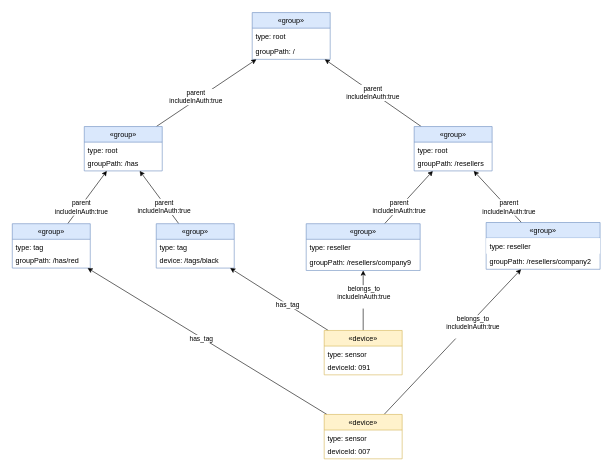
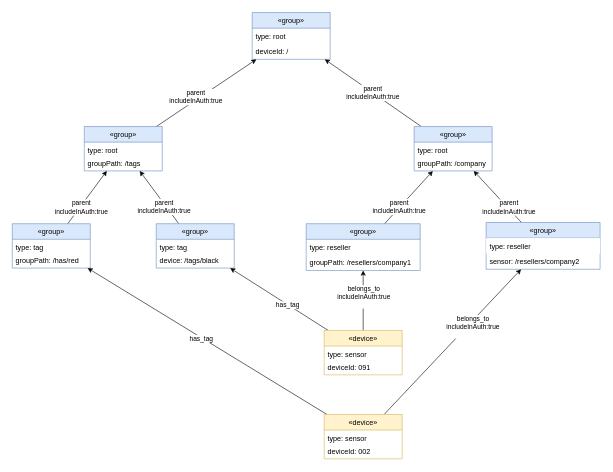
  <mxCell id="0" />
  <mxCell id="1" parent="0" />
  <mxCell id="2" value="«group»" style="swimlane;fontStyle=0;childLayout=stackLayout;horizontal=1;startSize=26;fillColor=#dae8fc;horizontalStack=0;resizeParent=1;resizeParentMax=0;resizeLast=0;collapsible=1;marginBottom=0;strokeColor=#6c8ebf;" vertex="1" parent="1"><mxGeometry x="420" y="20" width="130" height="78" as="geometry"><mxRectangle x="240" y="40" width="90" height="26" as="alternateBounds" /></mxGeometry></mxCell>
  <mxCell id="3" value="type: root" style="text;strokeColor=none;fillColor=none;align=left;verticalAlign=top;spacingLeft=4;spacingRight=4;overflow=hidden;rotatable=0;points=[[0,0.5],[1,0.5]];portConstraint=eastwest;" vertex="1" parent="2"><mxGeometry y="26" width="130" height="26" as="geometry" /></mxCell>
- <mxCell id="4" value="groupPath: /" style="text;strokeColor=none;fillColor=none;align=left;verticalAlign=top;spacingLeft=4;spacingRight=4;overflow=hidden;rotatable=0;points=[[0,0.5],[1,0.5]];portConstraint=eastwest;" vertex="1" parent="2"><mxGeometry y="52" width="130" height="26" as="geometry" /></mxCell>
+ <mxCell id="4" value="deviceId: /" style="text;strokeColor=none;fillColor=none;align=left;verticalAlign=top;spacingLeft=4;spacingRight=4;overflow=hidden;rotatable=0;points=[[0,0.5],[1,0.5]];portConstraint=eastwest;" vertex="1" parent="2"><mxGeometry y="52" width="130" height="26" as="geometry" /></mxCell>
  <mxCell id="5" style="rounded=0;orthogonalLoop=1;jettySize=auto;html=1;" edge="1" parent="1" source="7" target="11"><mxGeometry relative="1" as="geometry" /></mxCell>
  <mxCell id="6" value="parent&lt;br&gt;includeInAuth:true" style="edgeLabel;html=1;align=center;verticalAlign=middle;resizable=0;points=[];" vertex="1" connectable="0" parent="5"><mxGeometry x="-0.387" y="2" relative="1" as="geometry"><mxPoint as="offset" /></mxGeometry></mxCell>
  <mxCell id="7" value="«group»" style="swimlane;fontStyle=0;childLayout=stackLayout;horizontal=1;startSize=26;fillColor=#dae8fc;horizontalStack=0;resizeParent=1;resizeParentMax=0;resizeLast=0;collapsible=1;marginBottom=0;strokeColor=#6c8ebf;" vertex="1" parent="1"><mxGeometry x="510" y="372" width="190" height="78" as="geometry"><mxRectangle x="240" y="40" width="90" height="26" as="alternateBounds" /></mxGeometry></mxCell>
  <mxCell id="8" value="type: reseller" style="text;strokeColor=none;fillColor=none;align=left;verticalAlign=top;spacingLeft=4;spacingRight=4;overflow=hidden;rotatable=0;points=[[0,0.5],[1,0.5]];portConstraint=eastwest;" vertex="1" parent="7"><mxGeometry y="26" width="190" height="26" as="geometry" /></mxCell>
- <mxCell id="9" value="groupPath: /resellers/company9" style="text;strokeColor=none;fillColor=none;align=left;verticalAlign=top;spacingLeft=4;spacingRight=4;overflow=hidden;rotatable=0;points=[[0,0.5],[1,0.5]];portConstraint=eastwest;" vertex="1" parent="7"><mxGeometry y="52" width="190" height="26" as="geometry" /></mxCell>
+ <mxCell id="9" value="groupPath: /resellers/company1" style="text;strokeColor=none;fillColor=none;align=left;verticalAlign=top;spacingLeft=4;spacingRight=4;overflow=hidden;rotatable=0;points=[[0,0.5],[1,0.5]];portConstraint=eastwest;" vertex="1" parent="7"><mxGeometry y="52" width="190" height="26" as="geometry" /></mxCell>
  <mxCell id="10" value="parent&lt;br&gt;includeInAuth:true" style="rounded=0;orthogonalLoop=1;jettySize=auto;html=1;" edge="1" parent="1" source="11" target="2"><mxGeometry relative="1" as="geometry" /></mxCell>
  <mxCell id="11" value="«group»" style="swimlane;fontStyle=0;childLayout=stackLayout;horizontal=1;startSize=26;fillColor=#dae8fc;horizontalStack=0;resizeParent=1;resizeParentMax=0;resizeLast=0;collapsible=1;marginBottom=0;strokeColor=#6c8ebf;" vertex="1" parent="1"><mxGeometry x="690" y="210" width="130" height="74" as="geometry"><mxRectangle x="240" y="40" width="90" height="26" as="alternateBounds" /></mxGeometry></mxCell>
  <mxCell id="12" value="type: root" style="text;strokeColor=none;fillColor=none;align=left;verticalAlign=top;spacingLeft=4;spacingRight=4;overflow=hidden;rotatable=0;points=[[0,0.5],[1,0.5]];portConstraint=eastwest;" vertex="1" parent="11"><mxGeometry y="26" width="130" height="22" as="geometry" /></mxCell>
- <mxCell id="13" value="groupPath: /resellers" style="text;strokeColor=none;fillColor=none;align=left;verticalAlign=top;spacingLeft=4;spacingRight=4;overflow=hidden;rotatable=0;points=[[0,0.5],[1,0.5]];portConstraint=eastwest;" vertex="1" parent="11"><mxGeometry y="48" width="130" height="26" as="geometry" /></mxCell>
+ <mxCell id="13" value="groupPath: /company" style="text;strokeColor=none;fillColor=none;align=left;verticalAlign=top;spacingLeft=4;spacingRight=4;overflow=hidden;rotatable=0;points=[[0,0.5],[1,0.5]];portConstraint=eastwest;" vertex="1" parent="11"><mxGeometry y="48" width="130" height="26" as="geometry" /></mxCell>
  <mxCell id="14" style="rounded=0;orthogonalLoop=1;jettySize=auto;html=1;" edge="1" parent="1" source="16" target="11"><mxGeometry relative="1" as="geometry" /></mxCell>
  <mxCell id="15" value="parent&lt;br&gt;includeInAuth:true" style="edgeLabel;html=1;align=center;verticalAlign=middle;resizable=0;points=[];" vertex="1" connectable="0" parent="14"><mxGeometry x="-0.432" y="-2" relative="1" as="geometry"><mxPoint as="offset" /></mxGeometry></mxCell>
  <mxCell id="16" value="«group»" style="swimlane;fontStyle=0;childLayout=stackLayout;horizontal=1;startSize=26;fillColor=#dae8fc;horizontalStack=0;resizeParent=1;resizeParentMax=0;resizeLast=0;collapsible=1;marginBottom=0;strokeColor=#6c8ebf;" vertex="1" parent="1"><mxGeometry x="810" y="370" width="190" height="78" as="geometry"><mxRectangle x="240" y="40" width="90" height="26" as="alternateBounds" /></mxGeometry></mxCell>
  <mxCell id="17" value="type: reseller" style="text;strokeColor=none;fillColor=default;align=left;verticalAlign=top;spacingLeft=4;spacingRight=4;overflow=hidden;rotatable=0;points=[[0,0.5],[1,0.5]];portConstraint=eastwest;" vertex="1" parent="16"><mxGeometry y="26" width="190" height="26" as="geometry" /></mxCell>
- <mxCell id="18" value="groupPath: /resellers/company2" style="text;strokeColor=none;fillColor=none;align=left;verticalAlign=top;spacingLeft=4;spacingRight=4;overflow=hidden;rotatable=0;points=[[0,0.5],[1,0.5]];portConstraint=eastwest;" vertex="1" parent="16"><mxGeometry y="52" width="190" height="26" as="geometry" /></mxCell>
+ <mxCell id="18" value="sensor: /resellers/company2" style="text;strokeColor=none;fillColor=none;align=left;verticalAlign=top;spacingLeft=4;spacingRight=4;overflow=hidden;rotatable=0;points=[[0,0.5],[1,0.5]];portConstraint=eastwest;" vertex="1" parent="16"><mxGeometry y="52" width="190" height="26" as="geometry" /></mxCell>
  <mxCell id="19" style="rounded=0;orthogonalLoop=1;jettySize=auto;html=1;" edge="1" parent="1" source="21" target="2"><mxGeometry relative="1" as="geometry" /></mxCell>
  <mxCell id="20" value="parent&lt;br&gt;includeInAuth:true" style="edgeLabel;html=1;align=center;verticalAlign=middle;resizable=0;points=[];" vertex="1" connectable="0" parent="19"><mxGeometry x="-0.62" y="3" relative="1" as="geometry"><mxPoint x="36" y="-26" as="offset" /></mxGeometry></mxCell>
  <mxCell id="21" value="«group»" style="swimlane;fontStyle=0;childLayout=stackLayout;horizontal=1;startSize=26;fillColor=#dae8fc;horizontalStack=0;resizeParent=1;resizeParentMax=0;resizeLast=0;collapsible=1;marginBottom=0;strokeColor=#6c8ebf;" vertex="1" parent="1"><mxGeometry x="140" y="210" width="130" height="74" as="geometry"><mxRectangle x="240" y="40" width="90" height="26" as="alternateBounds" /></mxGeometry></mxCell>
  <mxCell id="22" value="type: root" style="text;strokeColor=none;fillColor=none;align=left;verticalAlign=top;spacingLeft=4;spacingRight=4;overflow=hidden;rotatable=0;points=[[0,0.5],[1,0.5]];portConstraint=eastwest;" vertex="1" parent="21"><mxGeometry y="26" width="130" height="22" as="geometry" /></mxCell>
- <mxCell id="23" value="groupPath: /has" style="text;strokeColor=none;fillColor=none;align=left;verticalAlign=top;spacingLeft=4;spacingRight=4;overflow=hidden;rotatable=0;points=[[0,0.5],[1,0.5]];portConstraint=eastwest;" vertex="1" parent="21"><mxGeometry y="48" width="130" height="26" as="geometry" /></mxCell>
+ <mxCell id="23" value="groupPath: /tags" style="text;strokeColor=none;fillColor=none;align=left;verticalAlign=top;spacingLeft=4;spacingRight=4;overflow=hidden;rotatable=0;points=[[0,0.5],[1,0.5]];portConstraint=eastwest;" vertex="1" parent="21"><mxGeometry y="48" width="130" height="26" as="geometry" /></mxCell>
  <mxCell id="24" style="rounded=0;orthogonalLoop=1;jettySize=auto;html=1;" edge="1" parent="1" source="26" target="21"><mxGeometry relative="1" as="geometry" /></mxCell>
  <mxCell id="25" value="parent&lt;br&gt;includeInAuth:true" style="edgeLabel;html=1;align=center;verticalAlign=middle;resizable=0;points=[];" vertex="1" connectable="0" parent="24"><mxGeometry x="-0.369" y="-1" relative="1" as="geometry"><mxPoint as="offset" /></mxGeometry></mxCell>
  <mxCell id="26" value="«group»" style="swimlane;fontStyle=0;childLayout=stackLayout;horizontal=1;startSize=26;fillColor=#dae8fc;horizontalStack=0;resizeParent=1;resizeParentMax=0;resizeLast=0;collapsible=1;marginBottom=0;strokeColor=#6c8ebf;" vertex="1" parent="1"><mxGeometry x="20" y="372" width="130" height="74" as="geometry"><mxRectangle x="240" y="40" width="90" height="26" as="alternateBounds" /></mxGeometry></mxCell>
  <mxCell id="27" value="type: tag" style="text;strokeColor=none;fillColor=none;align=left;verticalAlign=top;spacingLeft=4;spacingRight=4;overflow=hidden;rotatable=0;points=[[0,0.5],[1,0.5]];portConstraint=eastwest;" vertex="1" parent="26"><mxGeometry y="26" width="130" height="22" as="geometry" /></mxCell>
  <mxCell id="28" value="groupPath: /has/red" style="text;strokeColor=none;fillColor=none;align=left;verticalAlign=top;spacingLeft=4;spacingRight=4;overflow=hidden;rotatable=0;points=[[0,0.5],[1,0.5]];portConstraint=eastwest;" vertex="1" parent="26"><mxGeometry y="48" width="130" height="26" as="geometry" /></mxCell>
  <mxCell id="29" style="rounded=0;orthogonalLoop=1;jettySize=auto;html=1;" edge="1" parent="1" source="31" target="21"><mxGeometry relative="1" as="geometry" /></mxCell>
  <mxCell id="30" value="parent&lt;br&gt;includeInAuth:true" style="edgeLabel;html=1;align=center;verticalAlign=middle;resizable=0;points=[];" vertex="1" connectable="0" parent="29"><mxGeometry x="-0.304" y="3" relative="1" as="geometry"><mxPoint as="offset" /></mxGeometry></mxCell>
  <mxCell id="31" value="«group»" style="swimlane;fontStyle=0;childLayout=stackLayout;horizontal=1;startSize=26;fillColor=#dae8fc;horizontalStack=0;resizeParent=1;resizeParentMax=0;resizeLast=0;collapsible=1;marginBottom=0;strokeColor=#6c8ebf;" vertex="1" parent="1"><mxGeometry x="260" y="372" width="130" height="74" as="geometry"><mxRectangle x="240" y="40" width="90" height="26" as="alternateBounds" /></mxGeometry></mxCell>
  <mxCell id="32" value="type: tag" style="text;strokeColor=none;fillColor=none;align=left;verticalAlign=top;spacingLeft=4;spacingRight=4;overflow=hidden;rotatable=0;points=[[0,0.5],[1,0.5]];portConstraint=eastwest;" vertex="1" parent="31"><mxGeometry y="26" width="130" height="22" as="geometry" /></mxCell>
  <mxCell id="33" value="device: /tags/black" style="text;strokeColor=none;fillColor=none;align=left;verticalAlign=top;spacingLeft=4;spacingRight=4;overflow=hidden;rotatable=0;points=[[0,0.5],[1,0.5]];portConstraint=eastwest;" vertex="1" parent="31"><mxGeometry y="48" width="130" height="26" as="geometry" /></mxCell>
  <mxCell id="34" style="edgeStyle=none;rounded=0;orthogonalLoop=1;jettySize=auto;html=1;" edge="1" parent="1" source="38" target="7"><mxGeometry relative="1" as="geometry" /></mxCell>
  <mxCell id="35" value="belongs_to&lt;br&gt;includeInAuth:true&lt;br&gt;&lt;span style=&quot;color: rgba(0 , 0 , 0 , 0) ; font-family: monospace ; font-size: 0px ; background-color: rgb(248 , 249 , 250)&quot;&gt;%3CmxGraphModel%3E%3Croot%3E%3CmxCell%20id%3D%220%22%2F%3E%3CmxCell%20id%3D%221%22%20parent%3D%220%22%2F%3E%3CmxCell%20id%3D%222%22%20value%3D%22%C2%ABdevice%C2%BB%22%20style%3D%22swimlane%3BfontStyle%3D0%3BchildLayout%3DstackLayout%3Bhorizontal%3D1%3BstartSize%3D26%3BfillColor%3Dnone%3BhorizontalStack%3D0%3BresizeParent%3D1%3BresizeParentMax%3D0%3BresizeLast%3D0%3Bcollapsible%3D1%3BmarginBottom%3D0%3B%22%20vertex%3D%221%22%20parent%3D%221%22%3E%3CmxGeometry%20y%3D%22520%22%20width%3D%22130%22%20height%3D%2274%22%20as%3D%22geometry%22%3E%3CmxRectangle%20x%3D%22240%22%20y%3D%2240%22%20width%3D%2290%22%20height%3D%2226%22%20as%3D%22alternateBounds%22%2F%3E%3C%2FmxGeometry%3E%3C%2FmxCell%3E%3CmxCell%20id%3D%223%22%20value%3D%22type%3A%20sensor%22%20style%3D%22text%3BstrokeColor%3Dnone%3BfillColor%3Dnone%3Balign%3Dleft%3BverticalAlign%3Dtop%3BspacingLeft%3D4%3BspacingRight%3D4%3Boverflow%3Dhidden%3Brotatable%3D0%3Bpoints%3D%5B%5B0%2C0.5%5D%2C%5B1%2C0.5%5D%5D%3BportConstraint%3Deastwest%3B%22%20vertex%3D%221%22%20parent%3D%222%22%3E%3CmxGeometry%20y%3D%2226%22%20width%3D%22130%22%20height%3D%2222%22%20as%3D%22geometry%22%2F%3E%3C%2FmxCell%3E%3CmxCell%20id%3D%224%22%20value%3D%22deviceId%3A%20001%22%20style%3D%22text%3BstrokeColor%3Dnone%3BfillColor%3Dnone%3Balign%3Dleft%3BverticalAlign%3Dtop%3BspacingLeft%3D4%3BspacingRight%3D4%3Boverflow%3Dhidden%3Brotatable%3D0%3Bpoints%3D%5B%5B0%2C0.5%5D%2C%5B1%2C0.5%5D%5D%3BportConstraint%3Deastwest%3B%22%20vertex%3D%221%22%20parent%3D%222%22%3E%3CmxGeometry%20y%3D%2248%22%20width%3D%22130%22%20height%3D%2226%22%20as%3D%22geometry%22%2F%3E%3C%2FmxCell%3E%3C%2Froot%3E%3C%2FmxGraphModel%3&lt;/span&gt;" style="edgeLabel;html=1;align=center;verticalAlign=middle;resizable=0;points=[];" vertex="1" connectable="0" parent="34"><mxGeometry x="0.283" relative="1" as="geometry"><mxPoint y="7" as="offset" /></mxGeometry></mxCell>
  <mxCell id="36" style="edgeStyle=none;rounded=0;orthogonalLoop=1;jettySize=auto;html=1;" edge="1" parent="1" source="38" target="31"><mxGeometry relative="1" as="geometry" /></mxCell>
  <mxCell id="37" value="has_tag" style="edgeLabel;html=1;align=center;verticalAlign=middle;resizable=0;points=[];" vertex="1" connectable="0" parent="36"><mxGeometry x="-0.177" y="1" relative="1" as="geometry"><mxPoint as="offset" /></mxGeometry></mxCell>
  <mxCell id="38" value="«device»" style="swimlane;fontStyle=0;childLayout=stackLayout;horizontal=1;startSize=26;fillColor=#fff2cc;horizontalStack=0;resizeParent=1;resizeParentMax=0;resizeLast=0;collapsible=1;marginBottom=0;strokeColor=#d6b656;" vertex="1" parent="1"><mxGeometry x="540" y="550" width="130" height="74" as="geometry"><mxRectangle x="240" y="40" width="90" height="26" as="alternateBounds" /></mxGeometry></mxCell>
  <mxCell id="39" value="type: sensor" style="text;strokeColor=none;fillColor=none;align=left;verticalAlign=top;spacingLeft=4;spacingRight=4;overflow=hidden;rotatable=0;points=[[0,0.5],[1,0.5]];portConstraint=eastwest;" vertex="1" parent="38"><mxGeometry y="26" width="130" height="22" as="geometry" /></mxCell>
  <mxCell id="40" value="deviceId: 091" style="text;strokeColor=none;fillColor=none;align=left;verticalAlign=top;spacingLeft=4;spacingRight=4;overflow=hidden;rotatable=0;points=[[0,0.5],[1,0.5]];portConstraint=eastwest;" vertex="1" parent="38"><mxGeometry y="48" width="130" height="26" as="geometry" /></mxCell>
  <mxCell id="41" style="edgeStyle=none;rounded=0;orthogonalLoop=1;jettySize=auto;html=1;" edge="1" parent="1" source="45" target="16"><mxGeometry relative="1" as="geometry" /></mxCell>
  <mxCell id="42" value="belongs_to&lt;br&gt;includeInAuth:true&lt;br&gt;&lt;span style=&quot;color: rgba(0 , 0 , 0 , 0) ; font-family: monospace ; font-size: 0px ; background-color: rgb(248 , 249 , 250)&quot;&gt;%3CmxGraphModel%3E%3Croot%3E%3CmxCell%20id%3D%220%22%2F%3E%3CmxCell%20id%3D%221%22%20parent%3D%220%22%2F%3E%3CmxCell%20id%3D%222%22%20value%3D%22%C2%ABdevice%C2%BB%22%20style%3D%22swimlane%3BfontStyle%3D0%3BchildLayout%3DstackLayout%3Bhorizontal%3D1%3BstartSize%3D26%3BfillColor%3Dnone%3BhorizontalStack%3D0%3BresizeParent%3D1%3BresizeParentMax%3D0%3BresizeLast%3D0%3Bcollapsible%3D1%3BmarginBottom%3D0%3B%22%20vertex%3D%221%22%20parent%3D%221%22%3E%3CmxGeometry%20y%3D%22520%22%20width%3D%22130%22%20height%3D%2274%22%20as%3D%22geometry%22%3E%3CmxRectangle%20x%3D%22240%22%20y%3D%2240%22%20width%3D%2290%22%20height%3D%2226%22%20as%3D%22alternateBounds%22%2F%3E%3C%2FmxGeometry%3E%3C%2FmxCell%3E%3CmxCell%20id%3D%223%22%20value%3D%22type%3A%20sensor%22%20style%3D%22text%3BstrokeColor%3Dnone%3BfillColor%3Dnone%3Balign%3Dleft%3BverticalAlign%3Dtop%3BspacingLeft%3D4%3BspacingRight%3D4%3Boverflow%3Dhidden%3Brotatable%3D0%3Bpoints%3D%5B%5B0%2C0.5%5D%2C%5B1%2C0.5%5D%5D%3BportConstraint%3Deastwest%3B%22%20vertex%3D%221%22%20parent%3D%222%22%3E%3CmxGeometry%20y%3D%2226%22%20width%3D%22130%22%20height%3D%2222%22%20as%3D%22geometry%22%2F%3E%3C%2FmxCell%3E%3CmxCell%20id%3D%224%22%20value%3D%22deviceId%3A%20001%22%20style%3D%22text%3BstrokeColor%3Dnone%3BfillColor%3Dnone%3Balign%3Dleft%3BverticalAlign%3Dtop%3BspacingLeft%3D4%3BspacingRight%3D4%3Boverflow%3Dhidden%3Brotatable%3D0%3Bpoints%3D%5B%5B0%2C0.5%5D%2C%5B1%2C0.5%5D%5D%3BportConstraint%3Deastwest%3B%22%20vertex%3D%221%22%20parent%3D%222%22%3E%3CmxGeometry%20y%3D%2248%22%20width%3D%22130%22%20height%3D%2226%22%20as%3D%22geometry%22%2F%3E%3C%2FmxCell%3E%3C%2Froot%3E%3C%2FmxGraphModel%3E&lt;/span&gt;" style="edgeLabel;html=1;align=center;verticalAlign=middle;resizable=0;points=[];" vertex="1" connectable="0" parent="41"><mxGeometry x="0.295" y="-1" relative="1" as="geometry"><mxPoint x="-1" y="9" as="offset" /></mxGeometry></mxCell>
  <mxCell id="43" style="edgeStyle=none;rounded=0;orthogonalLoop=1;jettySize=auto;html=1;" edge="1" parent="1" source="45" target="26"><mxGeometry relative="1" as="geometry" /></mxCell>
  <mxCell id="44" value="has_tag" style="edgeLabel;html=1;align=center;verticalAlign=middle;resizable=0;points=[];" vertex="1" connectable="0" parent="43"><mxGeometry x="0.048" y="1" relative="1" as="geometry"><mxPoint as="offset" /></mxGeometry></mxCell>
  <mxCell id="45" value="«device»" style="swimlane;fontStyle=0;childLayout=stackLayout;horizontal=1;startSize=26;fillColor=#fff2cc;horizontalStack=0;resizeParent=1;resizeParentMax=0;resizeLast=0;collapsible=1;marginBottom=0;strokeColor=#d6b656;" vertex="1" parent="1"><mxGeometry x="540" y="690" width="130" height="74" as="geometry"><mxRectangle x="240" y="40" width="90" height="26" as="alternateBounds" /></mxGeometry></mxCell>
  <mxCell id="46" value="type: sensor" style="text;strokeColor=none;fillColor=none;align=left;verticalAlign=top;spacingLeft=4;spacingRight=4;overflow=hidden;rotatable=0;points=[[0,0.5],[1,0.5]];portConstraint=eastwest;" vertex="1" parent="45"><mxGeometry y="26" width="130" height="22" as="geometry" /></mxCell>
- <mxCell id="47" value="deviceId: 007" style="text;strokeColor=none;fillColor=none;align=left;verticalAlign=top;spacingLeft=4;spacingRight=4;overflow=hidden;rotatable=0;points=[[0,0.5],[1,0.5]];portConstraint=eastwest;" vertex="1" parent="45"><mxGeometry y="48" width="130" height="26" as="geometry" /></mxCell>
+ <mxCell id="47" value="deviceId: 002" style="text;strokeColor=none;fillColor=none;align=left;verticalAlign=top;spacingLeft=4;spacingRight=4;overflow=hidden;rotatable=0;points=[[0,0.5],[1,0.5]];portConstraint=eastwest;" vertex="1" parent="45"><mxGeometry y="48" width="130" height="26" as="geometry" /></mxCell>
